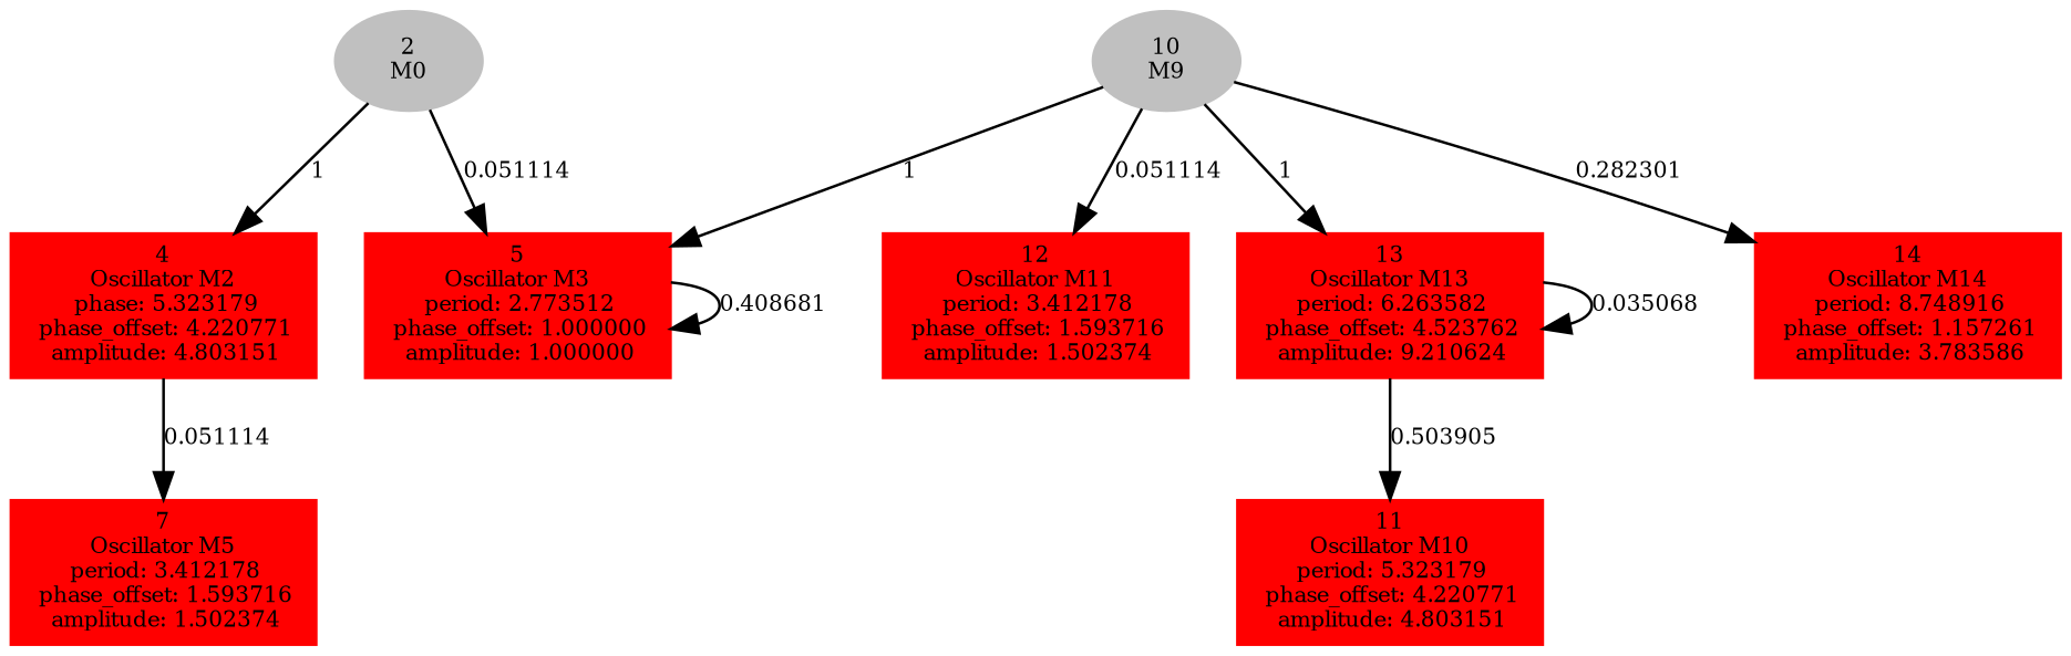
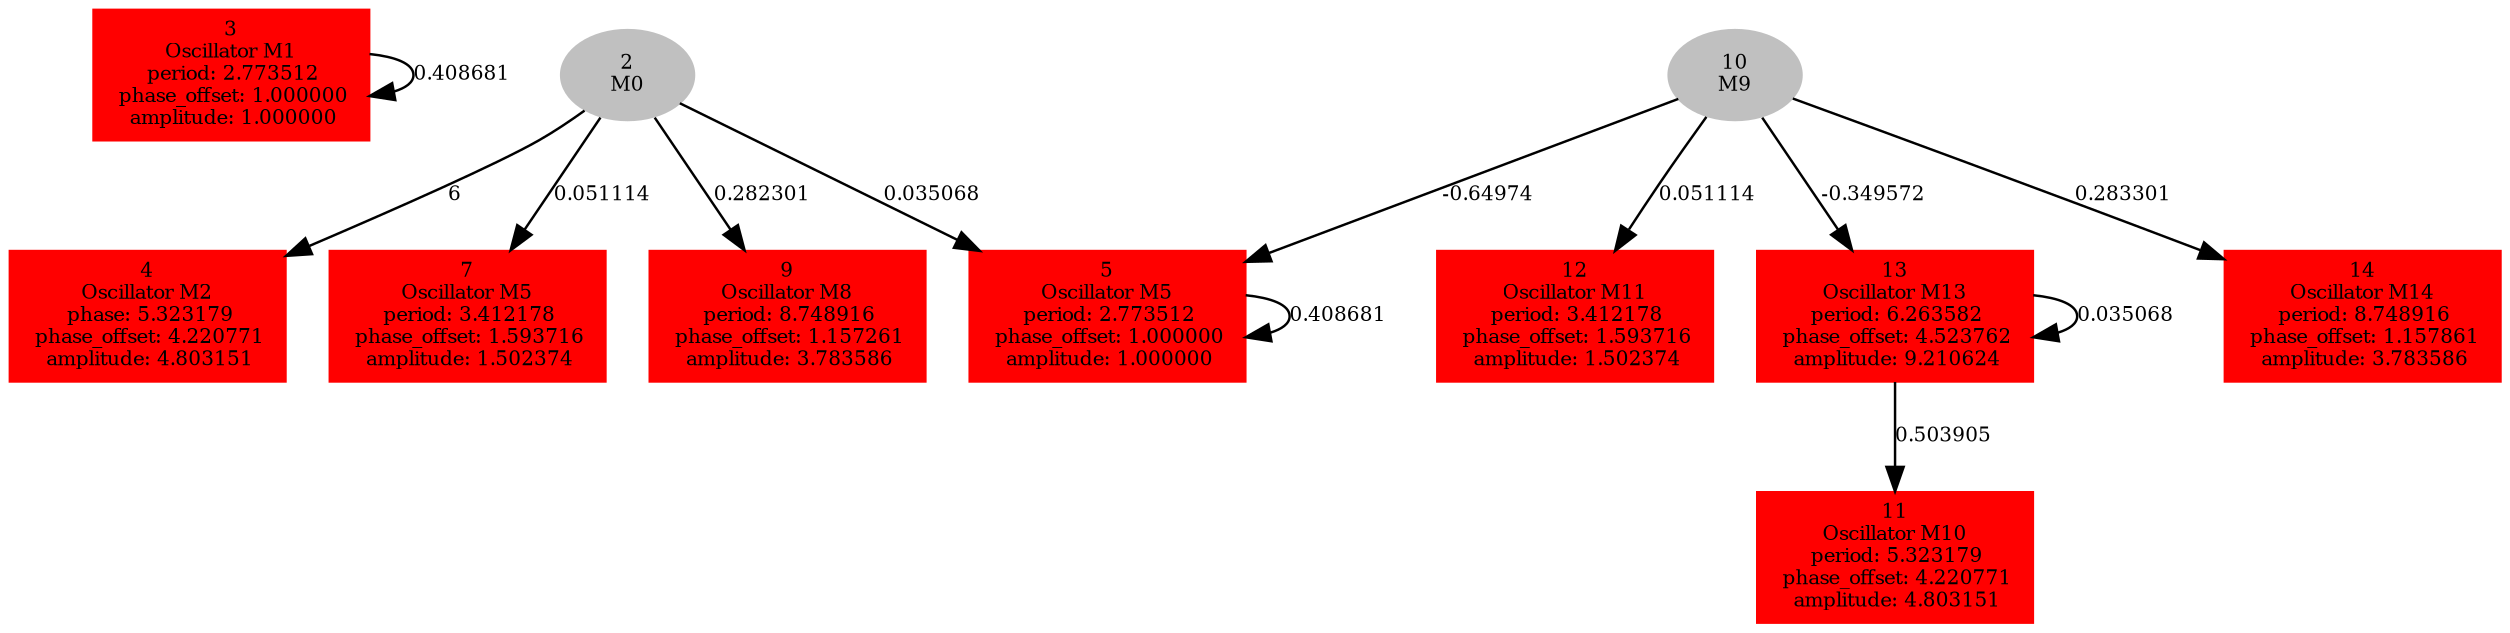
  digraph {
    forcelabels=true
    node [color=red fontsize=8 shape=box style=filled]
    edge [fontsize=8]
+   n1 [label=<3<BR />Oscillator M1<BR /> period: 2.773512<BR /> phase_offset: 1.000000<BR /> amplitude: 1.000000>]
    n2 [color=grey label=<2<BR/>M0> shape=""]
    n3 [label=<4<BR />Oscillator M2<BR /> phase: 5.323179<BR /> phase_offset: 4.220771<BR /> amplitude: 4.803151>]
-   n4 [label=<5<BR />Oscillator M3<BR /> period: 2.773512<BR /> phase_offset: 1.000000<BR /> amplitude: 1.000000>]
+   n4 [label=<5<BR />Oscillator M5<BR /> period: 2.773512<BR /> phase_offset: 1.000000<BR /> amplitude: 1.000000>]
    n5 [label=<7<BR />Oscillator M5<BR /> period: 3.412178<BR /> phase_offset: 1.593716<BR /> amplitude: 1.502374>]
+   n6 [label=<9<BR />Oscillator M8<BR /> period: 8.748916<BR /> phase_offset: 1.157261<BR /> amplitude: 3.783586>]
    n7 [color=grey label=<10<BR/>M9> shape=""]
    n8 [label=<12<BR />Oscillator M11<BR /> period: 3.412178<BR /> phase_offset: 1.593716<BR /> amplitude: 1.502374>]
    n9 [label=<13<BR />Oscillator M13<BR /> period: 6.263582<BR /> phase_offset: 4.523762<BR /> amplitude: 9.210624>]
-   n10 [label=<14<BR />Oscillator M14<BR /> period: 8.748916<BR /> phase_offset: 1.157261<BR /> amplitude: 3.783586>]
+   n10 [label=<14<BR />Oscillator M14<BR /> period: 8.748916<BR /> phase_offset: 1.157861<BR /> amplitude: 3.783586>]
    n11 [label=<11<BR />Oscillator M10<BR /> period: 5.323179<BR /> phase_offset: 4.220771<BR /> amplitude: 4.803151>]
-   n2 -> n3 [label="1 "]
-   n2 -> n4 [label="0.051114 "]
-   n3 -> n5 [label="0.051114 "]
+   n1 -> n1 [label="0.408681 "]
+   n2 -> n3 [label="6 "]
+   n2 -> n4 [label="0.035068 "]
+   n2 -> n5 [label="0.051114 "]
+   n2 -> n6 [label="0.282301 "]
    n4 -> n4 [label="0.408681 "]
-   n7 -> n4 [label="1 "]
+   n7 -> n4 [label="-0.64974 "]
    n7 -> n8 [label="0.051114 "]
-   n7 -> n9 [label="1 "]
-   n7 -> n10 [label="0.282301 "]
+   n7 -> n9 [label="-0.349572 "]
+   n7 -> n10 [label="0.283301 "]
    n9 -> n9 [label="0.035068 "]
    n9 -> n11 [label="0.503905 "]
  }
